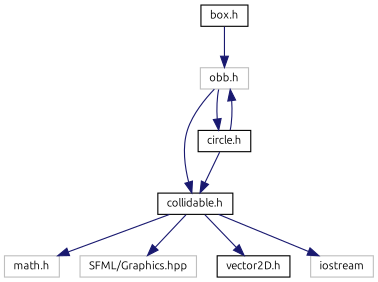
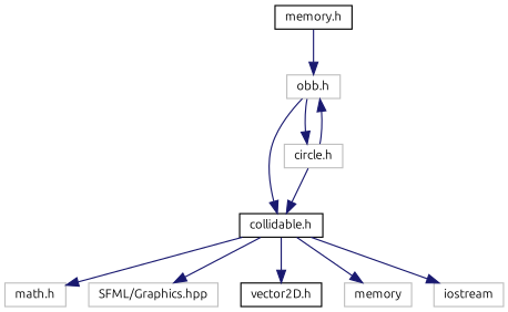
  digraph {
    fontname=Ubuntu
    node [color=grey75 fillcolor=white fontname=Ubuntu fontsize=10 shape=record style=filled]
    edge [color=midnightblue fontname=Ubuntu fontsize=10 labelfontname=Helvetica labelfontsize=10 style=solid]
-   n1 [color=black height=0.2 label="box.h" width=0.4]
+   n1 [color=black height=0.2 label="memory.h" width=0.4]
    n2 [height=0.2 label="obb.h" width=0.4]
    n3 [color=black height=0.2 label="collidable.h" width=0.4]
-   n4 [color=black height=0.2 label="circle.h" width=0.4]
+   n4 [height=0.2 label="circle.h" width=0.4]
    n5 [height=0.2 label="math.h" width=0.4]
    n6 [height=0.2 label="SFML/Graphics.hpp" width=0.4]
    n7 [color=black height=0.2 label="vector2D.h" width=0.4]
+   n8 [height=0.2 label=memory width=0.4]
    n9 [height=0.2 label=iostream width=0.4]
    n1 -> n2
    n2 -> n3
    n2 -> n4
    n3 -> n5
    n3 -> n6
    n3 -> n7
+   n3 -> n8
    n3 -> n9
    n4 -> n2
    n4 -> n3
  }
